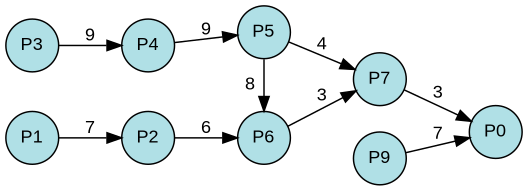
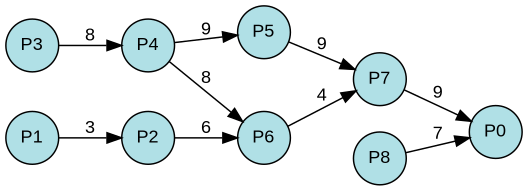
  digraph {
    rankdir=LR
    splines=true
    node [fillcolor=powderblue fixedsize=true fontcolor=black fontname=arial fontsize=12 margin=0 shape=circle style=filled]
    edge [fontcolor=black fontname=arial fontsize=12 margin=0]
    n1 [label=P1 width=0.5]
    n2 [label=P2 width=0.5]
    n3 [label=P3 width=0.5]
    n4 [label=P4 width=0.5]
    n5 [label=P5 width=0.5]
    n6 [label=P6 width=0.5]
    n7 [label=P7 width=0.5]
-   n8 [label=P9 width=0.5]
+   n8 [label=P8 width=0.5]
    n9 [label=P0 width=0.5]
    subgraph sub_1 {
      rank=same
      n1
    }
    subgraph sub_2 {
      rank=same
      n2
    }
    subgraph sub_3 {
      rank=same
      n3
    }
    subgraph sub_4 {
      rank=same
      n4
    }
    subgraph sub_5 {
      rank=same
      n5
      n6
    }
    subgraph sub_6 {
      rank=same
      n7
      n8
    }
    subgraph sub_7 {
      rank=same
      n9
    }
-   n1 -> n2 [label=7]
+   n1 -> n2 [label=3]
    n2 -> n6 [label=6]
-   n3 -> n4 [label=9]
+   n3 -> n4 [label=8]
    n4 -> n5 [label=9]
-   n5 -> n6 [label=8]
-   n5 -> n7 [label=4]
-   n6 -> n7 [label=3]
-   n7 -> n9 [label=3]
+   n4 -> n6 [label=8]
+   n5 -> n7 [label=9]
+   n6 -> n7 [label=4]
+   n7 -> n9 [label=9]
    n8 -> n9 [label=7]
  }
